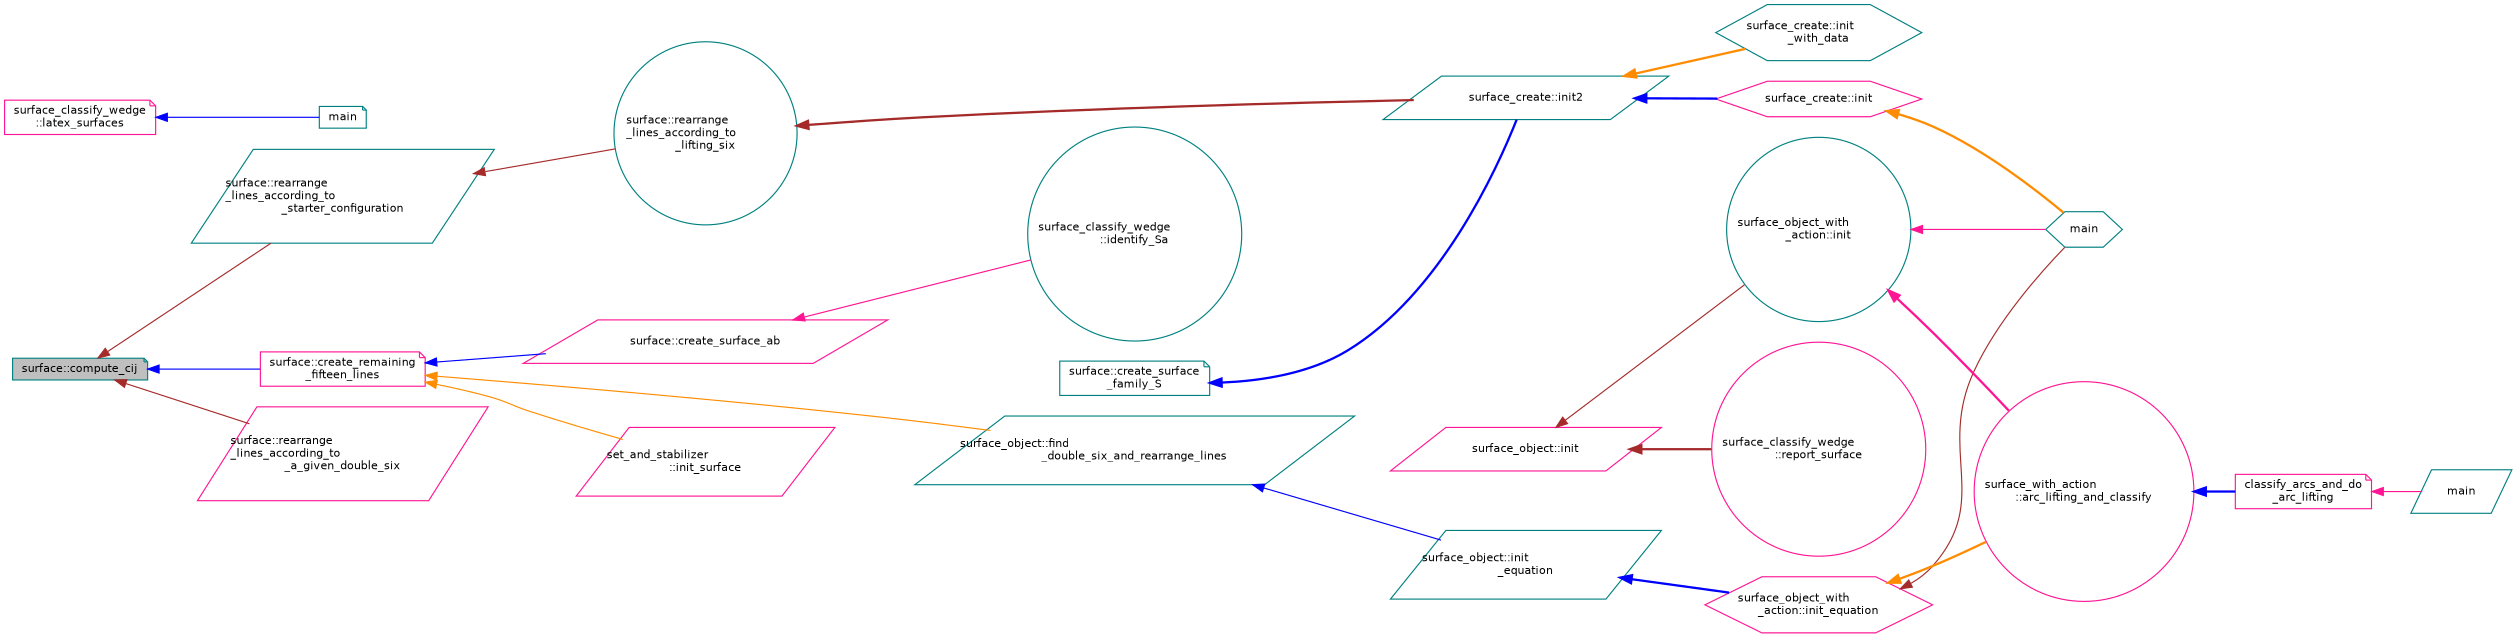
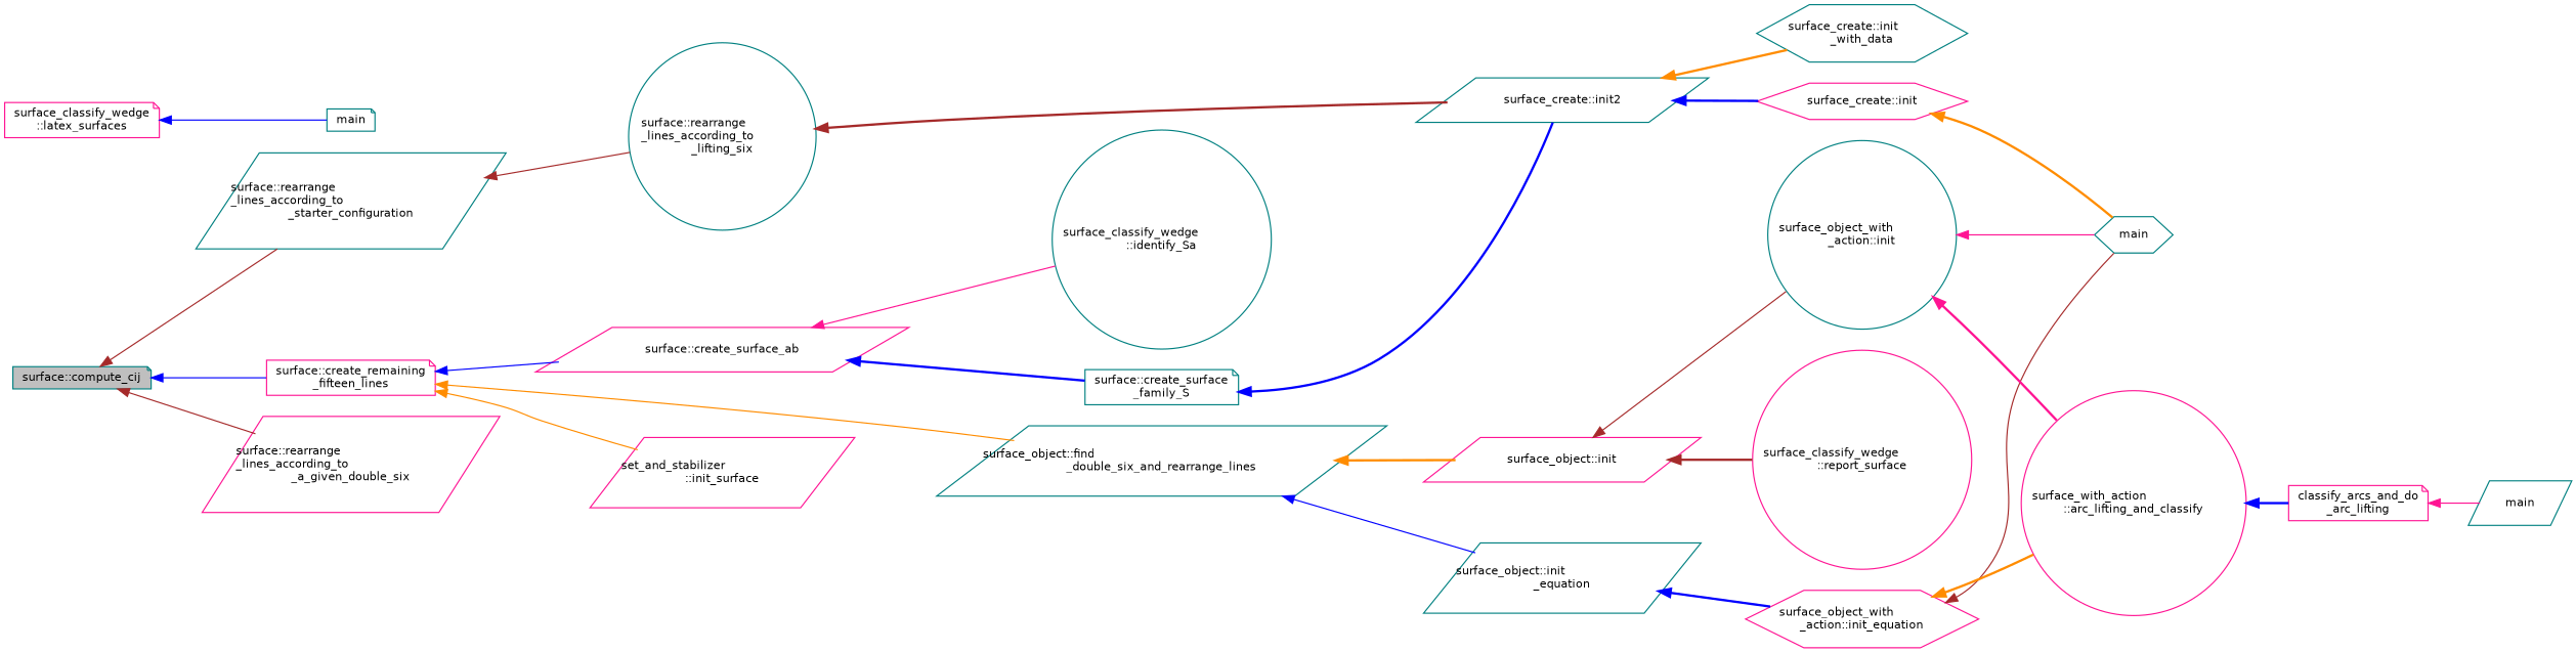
  digraph {
    rankdir=LR
    node [color=teal fillcolor=white fontname=Helvetica fontsize=10 shape=parallelogram style=filled]
    edge [color=blue dir=back fontname=Helvetica fontsize=10 labelfontname=Helvetica labelfontsize=10 style=solid]
    n1 [fillcolor=grey75 fontcolor=black height=0.2 label="surface::compute_cij" shape=note width=0.4]
    n2 [color=deeppink height=0.2 label="surface::create_remaining\l_fifteen_lines" shape=note width=0.4]
    n3 [height=0.2 label="surface::rearrange\l_lines_according_to\l_starter_configuration" width=0.4]
    n4 [color=deeppink height=0.2 label="surface::rearrange\l_lines_according_to\l_a_given_double_six" width=0.4]
    n5 [color=deeppink height=0.2 label="surface::create_surface_ab" width=0.4]
    n6 [height=0.2 label="surface_object::find\l_double_six_and_rearrange_lines" width=0.4]
    n7 [color=deeppink height=0.2 label="set_and_stabilizer\l::init_surface" width=0.4]
    n8 [height=0.2 label="surface::rearrange\l_lines_according_to\l_lifting_six" shape=circle width=0.4]
    n9 [height=0.2 label="surface::create_surface\l_family_S" shape=note width=0.4]
    n10 [height=0.2 label="surface_classify_wedge\l::identify_Sa" shape=circle width=0.4]
    n11 [height=0.2 label="surface_object::init\l_equation" width=0.4]
    n12 [color=deeppink height=0.2 label="surface_object::init" width=0.4]
    n13 [height=0.2 label="surface_create::init2" width=0.4]
    n14 [height=0.2 label="surface_create::init\l_with_data" shape=hexagon width=0.4]
    n15 [color=deeppink height=0.2 label="surface_create::init" shape=hexagon width=0.4]
    n16 [height=0.2 label=main shape=hexagon width=0.4]
    n17 [color=deeppink height=0.2 label="surface_object_with\l_action::init_equation" shape=hexagon width=0.4]
    n18 [color=deeppink height=0.2 label="surface_classify_wedge\l::report_surface" shape=circle width=0.4]
    n19 [height=0.2 label="surface_object_with\l_action::init" shape=circle width=0.4]
    n20 [color=deeppink height=0.2 label="surface_with_action\l::arc_lifting_and_classify" shape=circle width=0.4]
    n21 [color=deeppink height=0.2 label="classify_arcs_and_do\l_arc_lifting" shape=note width=0.4]
    n22 [height=0.2 label=main width=0.4]
    n23 [color=deeppink height=0.2 label="surface_classify_wedge\l::latex_surfaces" shape=note width=0.4]
    n24 [height=0.2 label=main shape=note width=0.4]
    n1 -> n2
    n1 -> n3 [color=brown]
    n1 -> n4 [color=brown]
    n2 -> n5
    n2 -> n6 [color=darkorange]
    n2 -> n7 [color=darkorange]
    n3 -> n8 [color=brown]
+   n5 -> n9 [style=bold]
    n5 -> n10 [color=deeppink]
    n6 -> n11
+   n6 -> n12 [color=darkorange style=bold]
    n8 -> n13 [color=brown style=bold]
    n9 -> n13 [style=bold]
    n11 -> n17 [style=bold]
    n12 -> n18 [color=brown style=bold]
    n12 -> n19 [color=brown]
    n13 -> n14 [color=darkorange style=bold]
    n13 -> n15 [style=bold]
    n15 -> n16 [color=darkorange style=bold]
    n17 -> n16 [color=brown]
    n17 -> n20 [color=darkorange style=bold]
    n19 -> n16 [color=deeppink]
    n19 -> n20 [color=deeppink style=bold]
    n20 -> n21 [style=bold]
    n21 -> n22 [color=deeppink]
    n23 -> n24
  }
